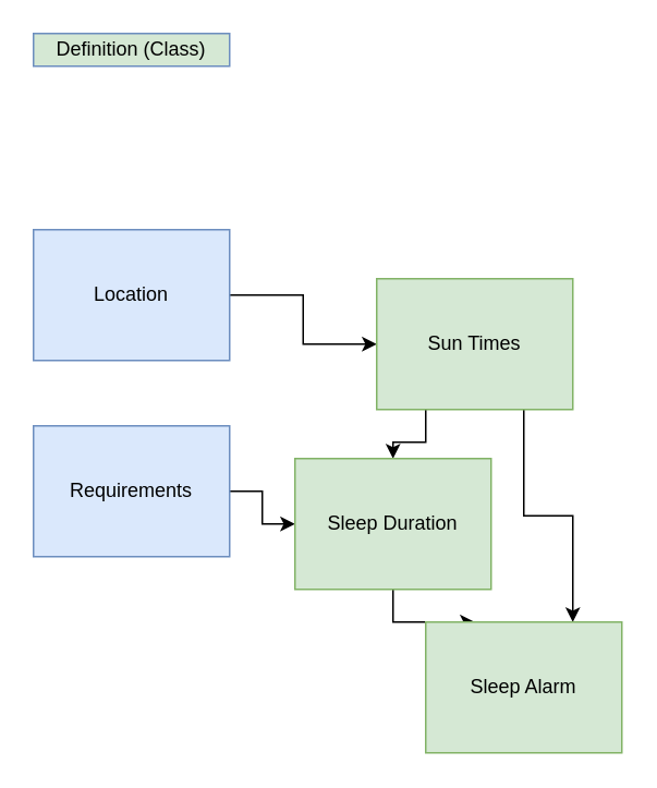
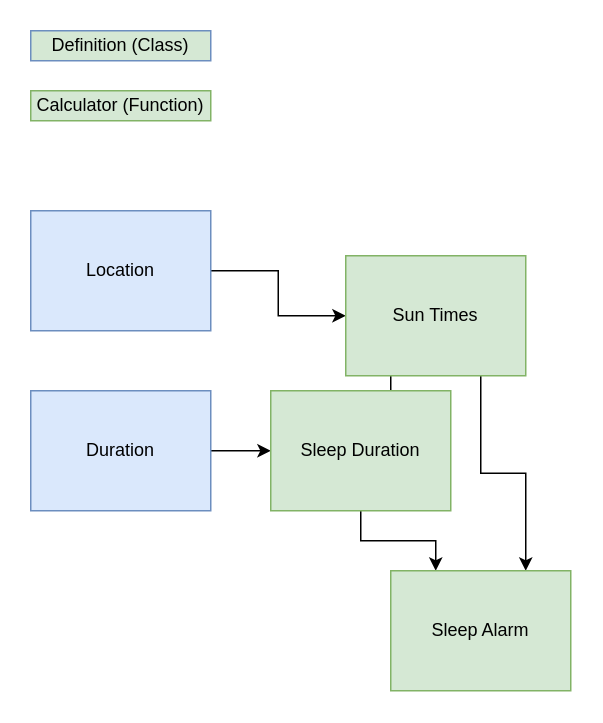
  <mxCell id="0" />
  <mxCell id="1" parent="0" />
  <mxCell id="2" value="" style="edgeStyle=orthogonalEdgeStyle;rounded=0;orthogonalLoop=1;jettySize=auto;html=1;" edge="1" parent="1" source="3" target="8"><mxGeometry relative="1" as="geometry" /></mxCell>
  <mxCell id="3" value="Location" style="rounded=0;whiteSpace=wrap;html=1;fillColor=#dae8fc;strokeColor=#6c8ebf;" vertex="1" parent="1"><mxGeometry x="20" y="140" width="120" height="80" as="geometry" /></mxCell>
  <mxCell id="4" style="edgeStyle=orthogonalEdgeStyle;rounded=0;orthogonalLoop=1;jettySize=auto;html=1;exitX=1;exitY=0.5;exitDx=0;exitDy=0;entryX=0;entryY=0.5;entryDx=0;entryDy=0;" edge="1" parent="1" source="5" target="10"><mxGeometry relative="1" as="geometry" /></mxCell>
- <mxCell id="5" value="Requirements" style="rounded=0;whiteSpace=wrap;html=1;fillColor=#dae8fc;strokeColor=#6c8ebf;" vertex="1" parent="1"><mxGeometry x="20" y="260" width="120" height="80" as="geometry" /></mxCell>
+ <mxCell id="5" value="Duration" style="rounded=0;whiteSpace=wrap;html=1;fillColor=#dae8fc;strokeColor=#6c8ebf;" vertex="1" parent="1"><mxGeometry x="20" y="260" width="120" height="80" as="geometry" /></mxCell>
  <mxCell id="6" value="" style="edgeStyle=orthogonalEdgeStyle;rounded=0;orthogonalLoop=1;jettySize=auto;html=1;exitX=0.25;exitY=1;exitDx=0;exitDy=0;" edge="1" parent="1" source="8" target="10"><mxGeometry relative="1" as="geometry" /></mxCell>
  <mxCell id="7" style="edgeStyle=orthogonalEdgeStyle;rounded=0;orthogonalLoop=1;jettySize=auto;html=1;exitX=0.75;exitY=1;exitDx=0;exitDy=0;entryX=0.75;entryY=0;entryDx=0;entryDy=0;" edge="1" parent="1" source="8" target="13"><mxGeometry relative="1" as="geometry" /></mxCell>
  <mxCell id="8" value="Sun Times" style="rounded=0;whiteSpace=wrap;html=1;fillColor=#d5e8d4;strokeColor=#82b366;" vertex="1" parent="1"><mxGeometry x="230" y="170" width="120" height="80" as="geometry" /></mxCell>
  <mxCell id="9" style="edgeStyle=orthogonalEdgeStyle;rounded=0;orthogonalLoop=1;jettySize=auto;html=1;exitX=0.5;exitY=1;exitDx=0;exitDy=0;entryX=0.25;entryY=0;entryDx=0;entryDy=0;" edge="1" parent="1" source="10" target="13"><mxGeometry relative="1" as="geometry" /></mxCell>
- <mxCell id="10" value="Sleep Duration" style="rounded=0;whiteSpace=wrap;html=1;fillColor=#d5e8d4;strokeColor=#82b366;" vertex="1" parent="1"><mxGeometry x="180" y="280" width="120" height="80" as="geometry" /></mxCell>
+ <mxCell id="10" value="Sleep Duration" style="rounded=0;whiteSpace=wrap;html=1;fillColor=#d5e8d4;strokeColor=#82b366;" vertex="1" parent="1"><mxGeometry x="180" y="260" width="120" height="80" as="geometry" /></mxCell>
  <mxCell id="11" value="Definition (Class)" style="rounded=0;whiteSpace=wrap;html=1;fillColor=#d5e8d4;strokeColor=#6c8ebf;" vertex="1" parent="1"><mxGeometry x="20" y="20" width="120" height="20" as="geometry" /></mxCell>
+ <mxCell id="12" value="Calculator (Function)" style="rounded=0;whiteSpace=wrap;html=1;fillColor=#d5e8d4;strokeColor=#82b366;" vertex="1" parent="1"><mxGeometry x="20" y="60" width="120" height="20" as="geometry" /></mxCell>
  <mxCell id="13" value="Sleep Alarm" style="rounded=0;whiteSpace=wrap;html=1;fillColor=#d5e8d4;strokeColor=#82b366;" vertex="1" parent="1"><mxGeometry x="260" y="380" width="120" height="80" as="geometry" /></mxCell>
